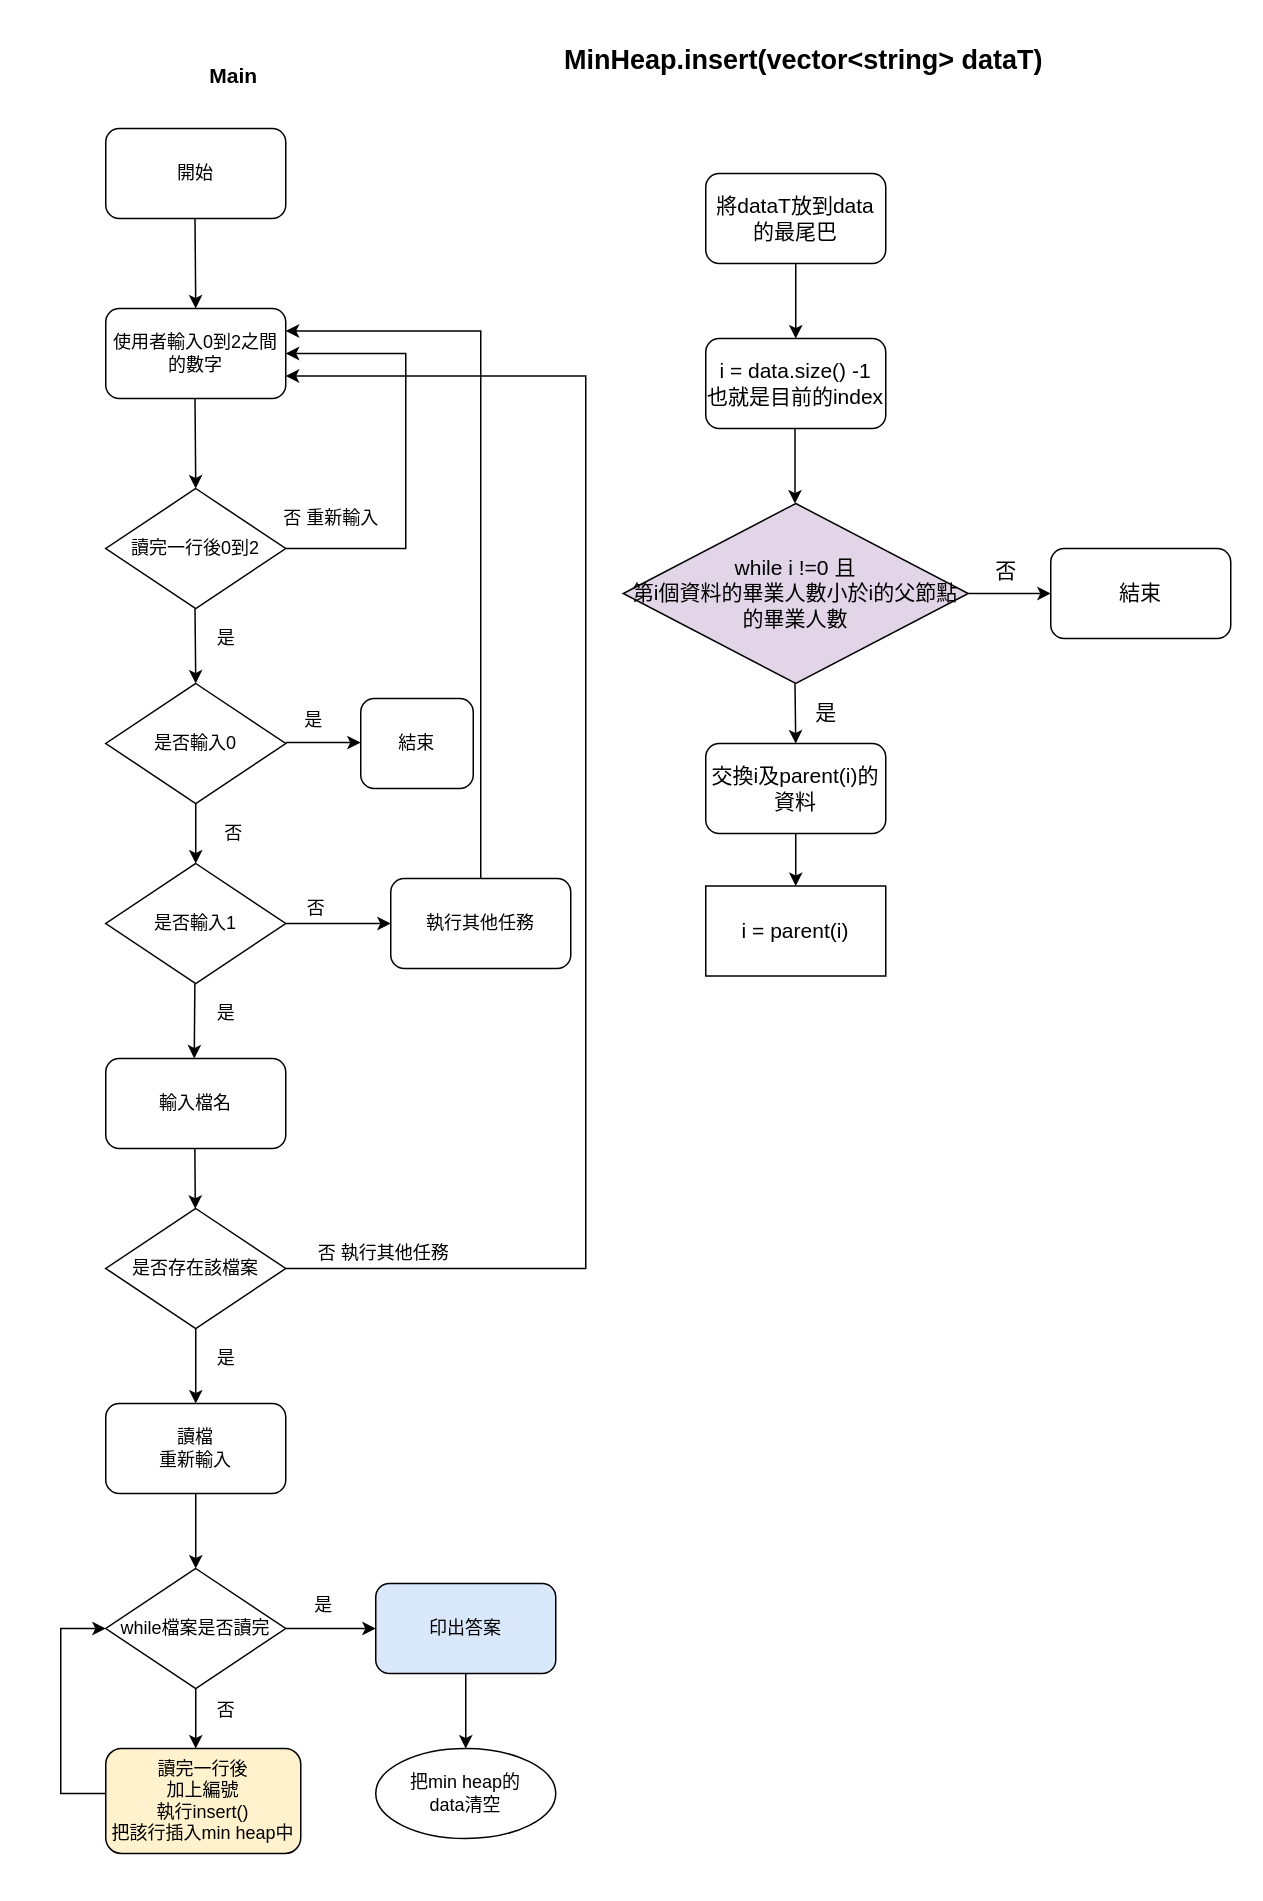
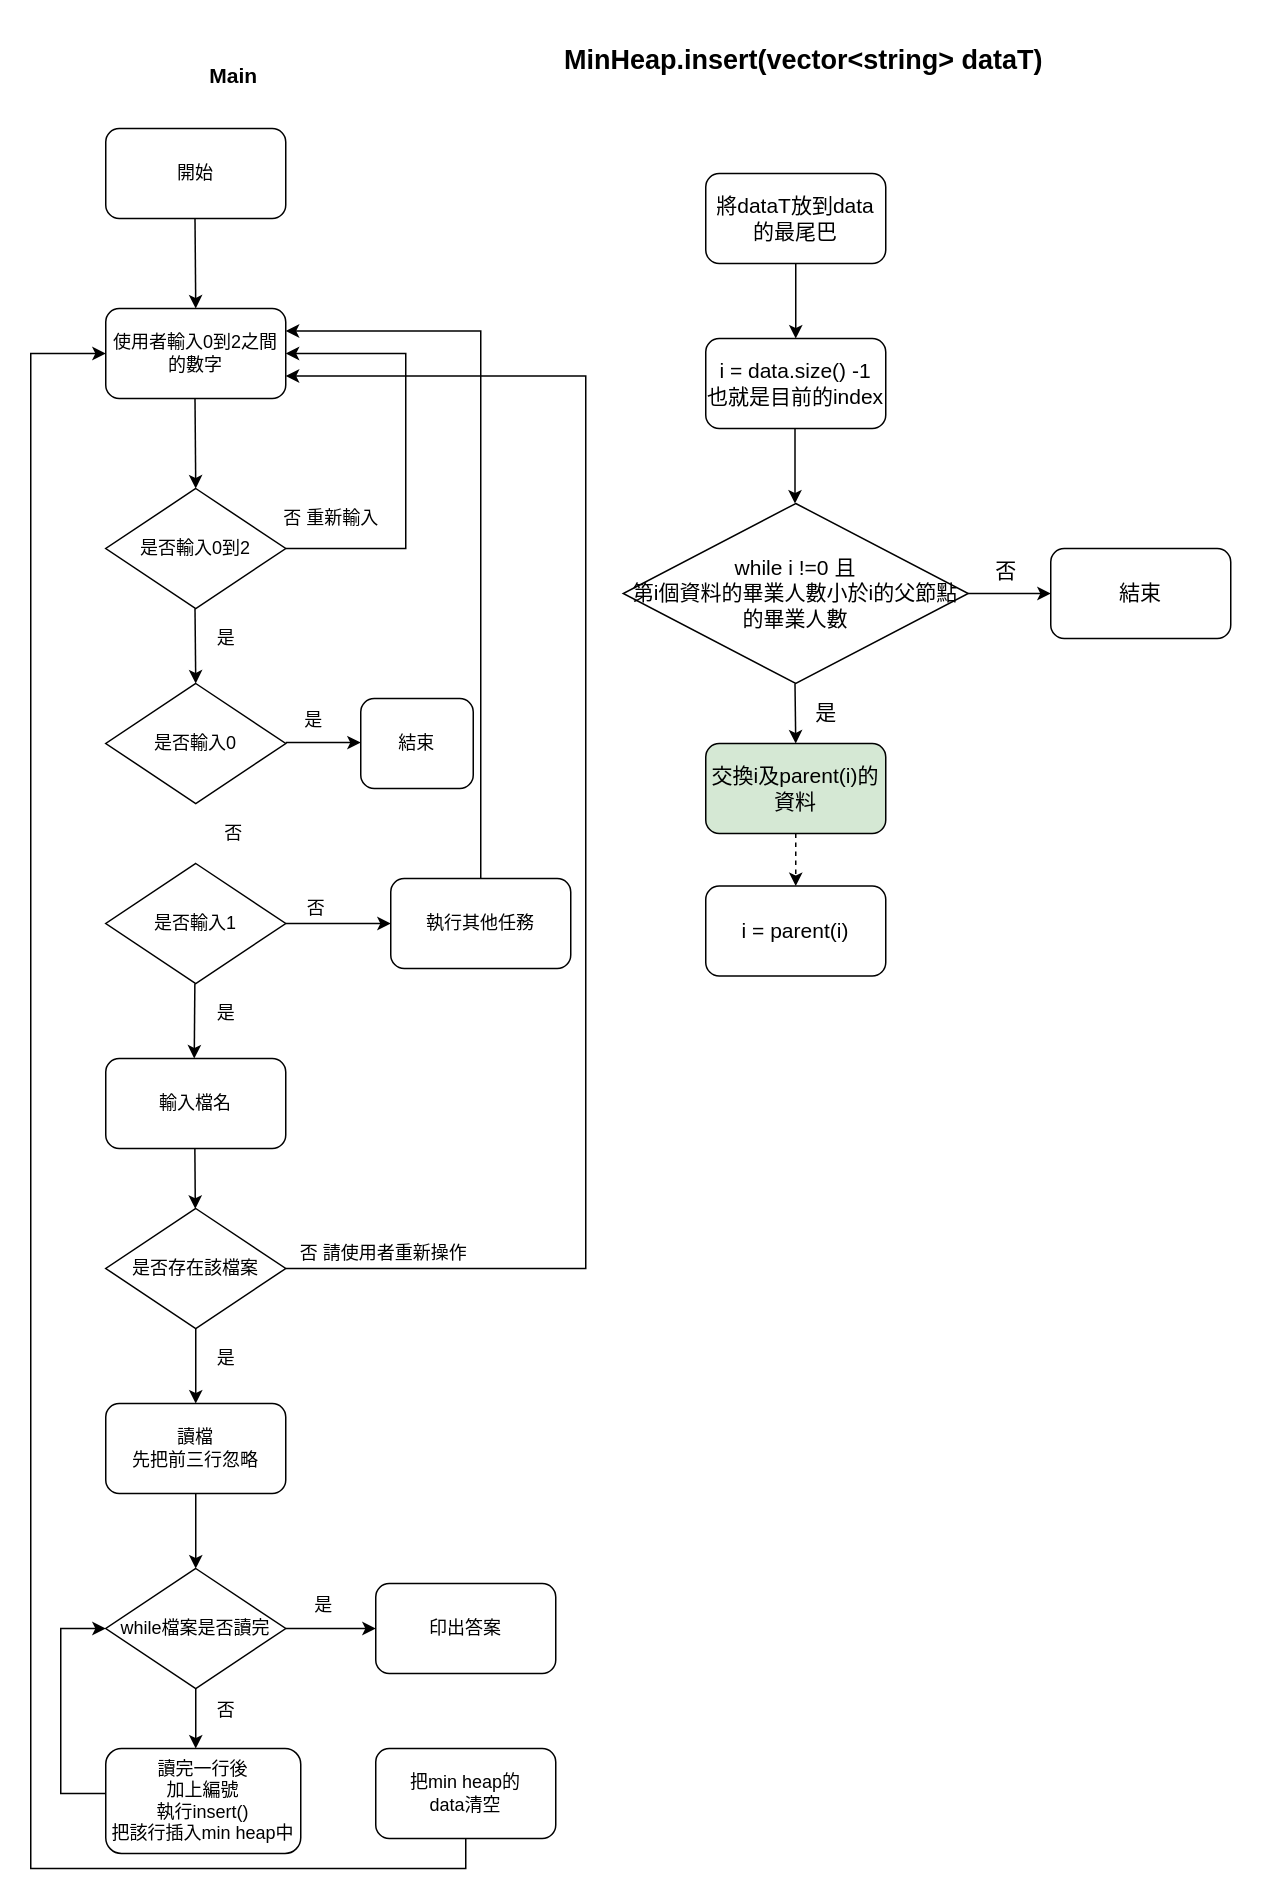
  <mxCell id="0" />
  <mxCell id="1" parent="0" />
  <mxCell id="2" value="開始" style="rounded=1;whiteSpace=wrap;html=1;" vertex="1" parent="1"><mxGeometry x="70" y="85" width="120" height="60" as="geometry" /></mxCell>
  <mxCell id="3" value="" style="endArrow=classic;html=1;rounded=0;" edge="1" parent="1"><mxGeometry width="50" height="50" relative="1" as="geometry"><mxPoint x="129.5" y="145" as="sourcePoint" /><mxPoint x="130" y="205" as="targetPoint" /></mxGeometry></mxCell>
  <mxCell id="4" value="使用者輸入0到2之間的數字" style="rounded=1;whiteSpace=wrap;html=1;" vertex="1" parent="1"><mxGeometry x="70" y="205" width="120" height="60" as="geometry" /></mxCell>
  <mxCell id="5" value="" style="endArrow=classic;html=1;rounded=0;" edge="1" parent="1"><mxGeometry width="50" height="50" relative="1" as="geometry"><mxPoint x="129.5" y="265" as="sourcePoint" /><mxPoint x="130" y="325" as="targetPoint" /></mxGeometry></mxCell>
- <mxCell id="6" value="讀完一行後0到2" style="rhombus;whiteSpace=wrap;html=1;" vertex="1" parent="1"><mxGeometry x="70" y="325" width="120" height="80" as="geometry" /></mxCell>
+ <mxCell id="6" value="是否輸入0到2" style="rhombus;whiteSpace=wrap;html=1;" vertex="1" parent="1"><mxGeometry x="70" y="325" width="120" height="80" as="geometry" /></mxCell>
  <mxCell id="7" value="" style="endArrow=classic;html=1;rounded=0;entryX=1;entryY=0.5;entryDx=0;entryDy=0;" edge="1" parent="1" target="4"><mxGeometry width="50" height="50" relative="1" as="geometry"><mxPoint x="190" y="365" as="sourcePoint" /><mxPoint x="270" y="225" as="targetPoint" /><Array as="points"><mxPoint x="270" y="365" /><mxPoint x="270" y="235" /></Array></mxGeometry></mxCell>
  <mxCell id="8" value="否 重新輸入" style="text;html=1;align=center;verticalAlign=middle;resizable=0;points=[];autosize=1;strokeColor=none;fillColor=none;" vertex="1" parent="1"><mxGeometry x="180" y="335" width="80" height="20" as="geometry" /></mxCell>
  <mxCell id="9" value="" style="endArrow=classic;html=1;rounded=0;" edge="1" parent="1"><mxGeometry width="50" height="50" relative="1" as="geometry"><mxPoint x="129.5" y="405" as="sourcePoint" /><mxPoint x="130" y="455" as="targetPoint" /></mxGeometry></mxCell>
  <mxCell id="10" value="是" style="text;html=1;align=center;verticalAlign=middle;resizable=0;points=[];autosize=1;strokeColor=none;fillColor=none;" vertex="1" parent="1"><mxGeometry x="135" y="415" width="30" height="20" as="geometry" /></mxCell>
  <mxCell id="11" value="是否輸入0" style="rhombus;whiteSpace=wrap;html=1;" vertex="1" parent="1"><mxGeometry x="70" y="455" width="120" height="80" as="geometry" /></mxCell>
  <mxCell id="12" value="" style="endArrow=classic;html=1;rounded=0;" edge="1" parent="1"><mxGeometry width="50" height="50" relative="1" as="geometry"><mxPoint x="190" y="494.41" as="sourcePoint" /><mxPoint x="240" y="494.41" as="targetPoint" /><Array as="points"><mxPoint x="220" y="494.41" /></Array></mxGeometry></mxCell>
  <mxCell id="13" value="是&amp;nbsp;" style="text;html=1;align=center;verticalAlign=middle;resizable=0;points=[];autosize=1;strokeColor=none;fillColor=none;" vertex="1" parent="1"><mxGeometry x="190" y="465" width="40" height="30" as="geometry" /></mxCell>
  <mxCell id="14" value="是否輸入1" style="rhombus;whiteSpace=wrap;html=1;" vertex="1" parent="1"><mxGeometry x="70" y="575" width="120" height="80" as="geometry" /></mxCell>
  <mxCell id="15" value="否" style="text;html=1;align=center;verticalAlign=middle;resizable=0;points=[];autosize=1;strokeColor=none;fillColor=none;" vertex="1" parent="1"><mxGeometry x="140" y="545" width="30" height="20" as="geometry" /></mxCell>
- <mxCell id="16" value="" style="endArrow=classic;html=1;rounded=0;exitX=0.5;exitY=1;exitDx=0;exitDy=0;" edge="1" parent="1" source="11" target="14"><mxGeometry width="50" height="50" relative="1" as="geometry"><mxPoint x="130" y="565" as="sourcePoint" /><mxPoint x="140" y="465" as="targetPoint" /><Array as="points" /></mxGeometry></mxCell>
  <mxCell id="17" value="" style="endArrow=classic;html=1;rounded=0;" edge="1" parent="1"><mxGeometry width="50" height="50" relative="1" as="geometry"><mxPoint x="190" y="615" as="sourcePoint" /><mxPoint x="260" y="615" as="targetPoint" /></mxGeometry></mxCell>
  <mxCell id="18" value="執行其他任務" style="rounded=1;whiteSpace=wrap;html=1;" vertex="1" parent="1"><mxGeometry x="260" y="585" width="120" height="60" as="geometry" /></mxCell>
  <mxCell id="19" value="否" style="text;html=1;align=center;verticalAlign=middle;resizable=0;points=[];autosize=1;strokeColor=none;fillColor=none;" vertex="1" parent="1"><mxGeometry x="195" y="595" width="30" height="20" as="geometry" /></mxCell>
  <mxCell id="20" value="" style="endArrow=classic;html=1;rounded=0;entryX=1;entryY=0.25;entryDx=0;entryDy=0;" edge="1" parent="1" target="4"><mxGeometry width="50" height="50" relative="1" as="geometry"><mxPoint x="320" y="585" as="sourcePoint" /><mxPoint x="320" y="165" as="targetPoint" /><Array as="points"><mxPoint x="320" y="220" /></Array></mxGeometry></mxCell>
  <mxCell id="21" value="" style="endArrow=classic;html=1;rounded=0;" edge="1" parent="1"><mxGeometry width="50" height="50" relative="1" as="geometry"><mxPoint x="129.41" y="655" as="sourcePoint" /><mxPoint x="129" y="705" as="targetPoint" /></mxGeometry></mxCell>
  <mxCell id="22" value="是" style="text;html=1;align=center;verticalAlign=middle;resizable=0;points=[];autosize=1;strokeColor=none;fillColor=none;" vertex="1" parent="1"><mxGeometry x="135" y="665" width="30" height="20" as="geometry" /></mxCell>
  <mxCell id="23" value="輸入檔名" style="rounded=1;whiteSpace=wrap;html=1;" vertex="1" parent="1"><mxGeometry x="70" y="705" width="120" height="60" as="geometry" /></mxCell>
  <mxCell id="24" value="" style="endArrow=classic;html=1;rounded=0;" edge="1" parent="1" target="25"><mxGeometry width="50" height="50" relative="1" as="geometry"><mxPoint x="129.41" y="765" as="sourcePoint" /><mxPoint x="129" y="815" as="targetPoint" /></mxGeometry></mxCell>
  <mxCell id="25" value="是否存在該檔案" style="rhombus;whiteSpace=wrap;html=1;" vertex="1" parent="1"><mxGeometry x="70" y="805" width="120" height="80" as="geometry" /></mxCell>
  <mxCell id="26" value="" style="endArrow=classic;html=1;rounded=0;entryX=1;entryY=0.75;entryDx=0;entryDy=0;" edge="1" parent="1" target="4"><mxGeometry width="50" height="50" relative="1" as="geometry"><mxPoint x="190" y="845" as="sourcePoint" /><mxPoint x="240" y="795" as="targetPoint" /><Array as="points"><mxPoint x="390" y="845" /><mxPoint x="390" y="250" /></Array></mxGeometry></mxCell>
- <mxCell id="27" value="否 執行其他任務" style="text;html=1;align=center;verticalAlign=middle;resizable=0;points=[];autosize=1;strokeColor=none;fillColor=none;" vertex="1" parent="1"><mxGeometry x="190" y="825" width="130" height="20" as="geometry" /></mxCell>
+ <mxCell id="27" value="否 請使用者重新操作" style="text;html=1;align=center;verticalAlign=middle;resizable=0;points=[];autosize=1;strokeColor=none;fillColor=none;" vertex="1" parent="1"><mxGeometry x="190" y="825" width="130" height="20" as="geometry" /></mxCell>
  <mxCell id="28" value="" style="endArrow=classic;html=1;rounded=0;exitX=0.5;exitY=1;exitDx=0;exitDy=0;" edge="1" parent="1" source="25"><mxGeometry width="50" height="50" relative="1" as="geometry"><mxPoint x="130" y="945" as="sourcePoint" /><mxPoint x="130" y="935" as="targetPoint" /></mxGeometry></mxCell>
  <mxCell id="29" value="是" style="text;html=1;align=center;verticalAlign=middle;resizable=0;points=[];autosize=1;strokeColor=none;fillColor=none;" vertex="1" parent="1"><mxGeometry x="135" y="895" width="30" height="20" as="geometry" /></mxCell>
- <mxCell id="30" value="讀檔&lt;br&gt;重新輸入" style="rounded=1;whiteSpace=wrap;html=1;" vertex="1" parent="1"><mxGeometry x="70" y="935" width="120" height="60" as="geometry" /></mxCell>
+ <mxCell id="30" value="讀檔&lt;br&gt;先把前三行忽略" style="rounded=1;whiteSpace=wrap;html=1;" vertex="1" parent="1"><mxGeometry x="70" y="935" width="120" height="60" as="geometry" /></mxCell>
  <mxCell id="31" value="" style="endArrow=classic;html=1;rounded=0;" edge="1" parent="1"><mxGeometry width="50" height="50" relative="1" as="geometry"><mxPoint x="130" y="995" as="sourcePoint" /><mxPoint x="130" y="1045" as="targetPoint" /></mxGeometry></mxCell>
  <mxCell id="32" value="while檔案是否讀完" style="rhombus;whiteSpace=wrap;html=1;" vertex="1" parent="1"><mxGeometry x="70" y="1045" width="120" height="80" as="geometry" /></mxCell>
  <mxCell id="33" value="" style="endArrow=classic;html=1;rounded=0;" edge="1" parent="1"><mxGeometry width="50" height="50" relative="1" as="geometry"><mxPoint x="130" y="1125" as="sourcePoint" /><mxPoint x="130" y="1165" as="targetPoint" /></mxGeometry></mxCell>
- <mxCell id="34" value="讀完一行後&lt;br&gt;加上編號&lt;br&gt;執行insert()&lt;br&gt;把該行插入min heap中" style="rounded=1;whiteSpace=wrap;html=1;fillColor=#fff2cc;" vertex="1" parent="1"><mxGeometry x="70" y="1165" width="130" height="70" as="geometry" /></mxCell>
+ <mxCell id="34" value="讀完一行後&lt;br&gt;加上編號&lt;br&gt;執行insert()&lt;br&gt;把該行插入min heap中" style="rounded=1;whiteSpace=wrap;html=1;" vertex="1" parent="1"><mxGeometry x="70" y="1165" width="130" height="70" as="geometry" /></mxCell>
  <mxCell id="35" value="否" style="text;html=1;align=center;verticalAlign=middle;resizable=0;points=[];autosize=1;strokeColor=none;fillColor=none;" vertex="1" parent="1"><mxGeometry x="130" y="1125" width="40" height="30" as="geometry" /></mxCell>
  <mxCell id="36" value="" style="endArrow=classic;html=1;rounded=0;entryX=0;entryY=0.5;entryDx=0;entryDy=0;" edge="1" parent="1" target="32"><mxGeometry width="50" height="50" relative="1" as="geometry"><mxPoint x="70" y="1195" as="sourcePoint" /><mxPoint x="120" y="1145" as="targetPoint" /><Array as="points"><mxPoint x="40" y="1195" /><mxPoint x="40" y="1085" /></Array></mxGeometry></mxCell>
  <mxCell id="37" value="" style="endArrow=classic;html=1;rounded=0;exitX=1;exitY=0.5;exitDx=0;exitDy=0;" edge="1" parent="1" source="32"><mxGeometry width="50" height="50" relative="1" as="geometry"><mxPoint x="370" y="1195" as="sourcePoint" /><mxPoint x="250" y="1085" as="targetPoint" /></mxGeometry></mxCell>
  <mxCell id="38" value="是" style="text;html=1;align=center;verticalAlign=middle;resizable=0;points=[];autosize=1;strokeColor=none;fillColor=none;" vertex="1" parent="1"><mxGeometry x="195" y="1055" width="40" height="30" as="geometry" /></mxCell>
- <mxCell id="39" value="印出答案" style="rounded=1;whiteSpace=wrap;html=1;fillColor=#dae8fc;" vertex="1" parent="1"><mxGeometry x="250" y="1055" width="120" height="60" as="geometry" /></mxCell>
- <mxCell id="40" value="把min heap的&lt;br&gt;data清空" style="ellipse;whiteSpace=wrap;html=1;" vertex="1" parent="1"><mxGeometry x="250" y="1165" width="120" height="60" as="geometry" /></mxCell>
- <mxCell id="41" value="" style="endArrow=classic;html=1;rounded=0;exitX=0.5;exitY=1;exitDx=0;exitDy=0;entryX=0.5;entryY=0;entryDx=0;entryDy=0;" edge="1" parent="1" source="39" target="40"><mxGeometry width="50" height="50" relative="1" as="geometry"><mxPoint x="370" y="1285" as="sourcePoint" /><mxPoint x="420" y="1235" as="targetPoint" /></mxGeometry></mxCell>
+ <mxCell id="39" value="印出答案" style="rounded=1;whiteSpace=wrap;html=1;" vertex="1" parent="1"><mxGeometry x="250" y="1055" width="120" height="60" as="geometry" /></mxCell>
+ <mxCell id="40" value="把min heap的&lt;br&gt;data清空" style="rounded=1;whiteSpace=wrap;html=1;" vertex="1" parent="1"><mxGeometry x="250" y="1165" width="120" height="60" as="geometry" /></mxCell>
+ <mxCell id="42" value="" style="endArrow=classic;html=1;rounded=0;exitX=0.5;exitY=1;exitDx=0;exitDy=0;entryX=0;entryY=0.5;entryDx=0;entryDy=0;" edge="1" parent="1" source="40" target="4"><mxGeometry width="50" height="50" relative="1" as="geometry"><mxPoint x="370" y="1285" as="sourcePoint" /><mxPoint x="20" y="485" as="targetPoint" /><Array as="points"><mxPoint x="310" y="1245" /><mxPoint x="20" y="1245" /><mxPoint x="20" y="235" /></Array></mxGeometry></mxCell>
  <mxCell id="43" value="&lt;font style=&quot;font-size: 18px;&quot;&gt;&lt;b&gt;MinHeap.insert(vector&amp;lt;string&amp;gt; dataT)&lt;/b&gt;&lt;/font&gt;" style="text;html=1;align=center;verticalAlign=middle;resizable=0;points=[];autosize=1;strokeColor=none;fillColor=none;" vertex="1" parent="1"><mxGeometry x="365" y="20" width="340" height="40" as="geometry" /></mxCell>
  <mxCell id="44" value="&lt;b&gt;Main&lt;/b&gt;" style="text;html=1;align=center;verticalAlign=middle;resizable=0;points=[];autosize=1;strokeColor=none;fillColor=none;fontSize=14;" vertex="1" parent="1"><mxGeometry x="125" y="35" width="60" height="30" as="geometry" /></mxCell>
  <mxCell id="45" value="將dataT放到data的最尾巴" style="rounded=1;whiteSpace=wrap;html=1;fontSize=14;" vertex="1" parent="1"><mxGeometry x="470" y="115" width="120" height="60" as="geometry" /></mxCell>
  <mxCell id="46" value="" style="endArrow=classic;html=1;rounded=0;fontSize=14;entryX=0.5;entryY=0;entryDx=0;entryDy=0;" edge="1" parent="1"><mxGeometry width="50" height="50" relative="1" as="geometry"><mxPoint x="530" y="175" as="sourcePoint" /><mxPoint x="530" y="225" as="targetPoint" /></mxGeometry></mxCell>
- <mxCell id="47" value="while i !=0 且&lt;br&gt;第i個資料的畢業人數小於i的父節點的畢業人數" style="rhombus;whiteSpace=wrap;html=1;fontSize=14;fillColor=#e1d5e7;" vertex="1" parent="1"><mxGeometry x="415" y="335" width="230" height="120" as="geometry" /></mxCell>
+ <mxCell id="47" value="while i !=0 且&lt;br&gt;第i個資料的畢業人數小於i的父節點的畢業人數" style="rhombus;whiteSpace=wrap;html=1;fontSize=14;" vertex="1" parent="1"><mxGeometry x="415" y="335" width="230" height="120" as="geometry" /></mxCell>
  <mxCell id="48" value="i = data.size() -1&lt;br&gt;也就是目前的index" style="rounded=1;whiteSpace=wrap;html=1;fontSize=14;" vertex="1" parent="1"><mxGeometry x="470" y="225" width="120" height="60" as="geometry" /></mxCell>
  <mxCell id="49" value="" style="endArrow=classic;html=1;rounded=0;fontSize=14;entryX=0.5;entryY=0;entryDx=0;entryDy=0;" edge="1" parent="1"><mxGeometry width="50" height="50" relative="1" as="geometry"><mxPoint x="529.5" y="285" as="sourcePoint" /><mxPoint x="529.5" y="335" as="targetPoint" /></mxGeometry></mxCell>
  <mxCell id="50" value="" style="endArrow=classic;html=1;rounded=0;fontSize=14;" edge="1" parent="1"><mxGeometry width="50" height="50" relative="1" as="geometry"><mxPoint x="529.5" y="455" as="sourcePoint" /><mxPoint x="530" y="495" as="targetPoint" /></mxGeometry></mxCell>
- <mxCell id="51" value="交換i及parent(i)的資料" style="rounded=1;whiteSpace=wrap;html=1;fontSize=14;" vertex="1" parent="1"><mxGeometry x="470" y="495" width="120" height="60" as="geometry" /></mxCell>
- <mxCell id="52" value="i = parent(i)" style="whiteSpace=wrap;html=1;fontSize=14;rounded=0;" vertex="1" parent="1"><mxGeometry x="470" y="590" width="120" height="60" as="geometry" /></mxCell>
- <mxCell id="53" value="" style="endArrow=classic;html=1;rounded=0;fontSize=14;exitX=0.5;exitY=1;exitDx=0;exitDy=0;entryX=0.5;entryY=0;entryDx=0;entryDy=0;" edge="1" parent="1" source="51" target="52"><mxGeometry width="50" height="50" relative="1" as="geometry"><mxPoint x="539.5" y="465" as="sourcePoint" /><mxPoint x="540" y="505" as="targetPoint" /></mxGeometry></mxCell>
+ <mxCell id="51" value="交換i及parent(i)的資料" style="rounded=1;whiteSpace=wrap;html=1;fontSize=14;fillColor=#d5e8d4;" vertex="1" parent="1"><mxGeometry x="470" y="495" width="120" height="60" as="geometry" /></mxCell>
+ <mxCell id="52" value="i = parent(i)" style="rounded=1;whiteSpace=wrap;html=1;fontSize=14;" vertex="1" parent="1"><mxGeometry x="470" y="590" width="120" height="60" as="geometry" /></mxCell>
+ <mxCell id="53" value="" style="endArrow=classic;html=1;rounded=0;fontSize=14;exitX=0.5;exitY=1;exitDx=0;exitDy=0;entryX=0.5;entryY=0;entryDx=0;entryDy=0;dashed=1;" edge="1" parent="1" source="51" target="52"><mxGeometry width="50" height="50" relative="1" as="geometry"><mxPoint x="539.5" y="465" as="sourcePoint" /><mxPoint x="540" y="505" as="targetPoint" /></mxGeometry></mxCell>
  <mxCell id="54" value="" style="endArrow=classic;html=1;rounded=0;fontSize=14;" edge="1" parent="1"><mxGeometry width="50" height="50" relative="1" as="geometry"><mxPoint x="645" y="395" as="sourcePoint" /><mxPoint x="700" y="395" as="targetPoint" /></mxGeometry></mxCell>
  <mxCell id="55" value="否" style="text;html=1;align=center;verticalAlign=middle;resizable=0;points=[];autosize=1;strokeColor=none;fillColor=none;fontSize=14;" vertex="1" parent="1"><mxGeometry x="650" y="365" width="40" height="30" as="geometry" /></mxCell>
  <mxCell id="56" value="是" style="text;html=1;align=center;verticalAlign=middle;resizable=0;points=[];autosize=1;strokeColor=none;fillColor=none;fontSize=14;" vertex="1" parent="1"><mxGeometry x="530" y="460" width="40" height="30" as="geometry" /></mxCell>
  <mxCell id="57" value="結束" style="rounded=1;whiteSpace=wrap;html=1;fontSize=14;" vertex="1" parent="1"><mxGeometry x="700" y="365" width="120" height="60" as="geometry" /></mxCell>
  <mxCell id="58" value="結束" style="rounded=1;whiteSpace=wrap;html=1;" vertex="1" parent="1"><mxGeometry x="240" y="465" width="75" height="60" as="geometry" /></mxCell>
